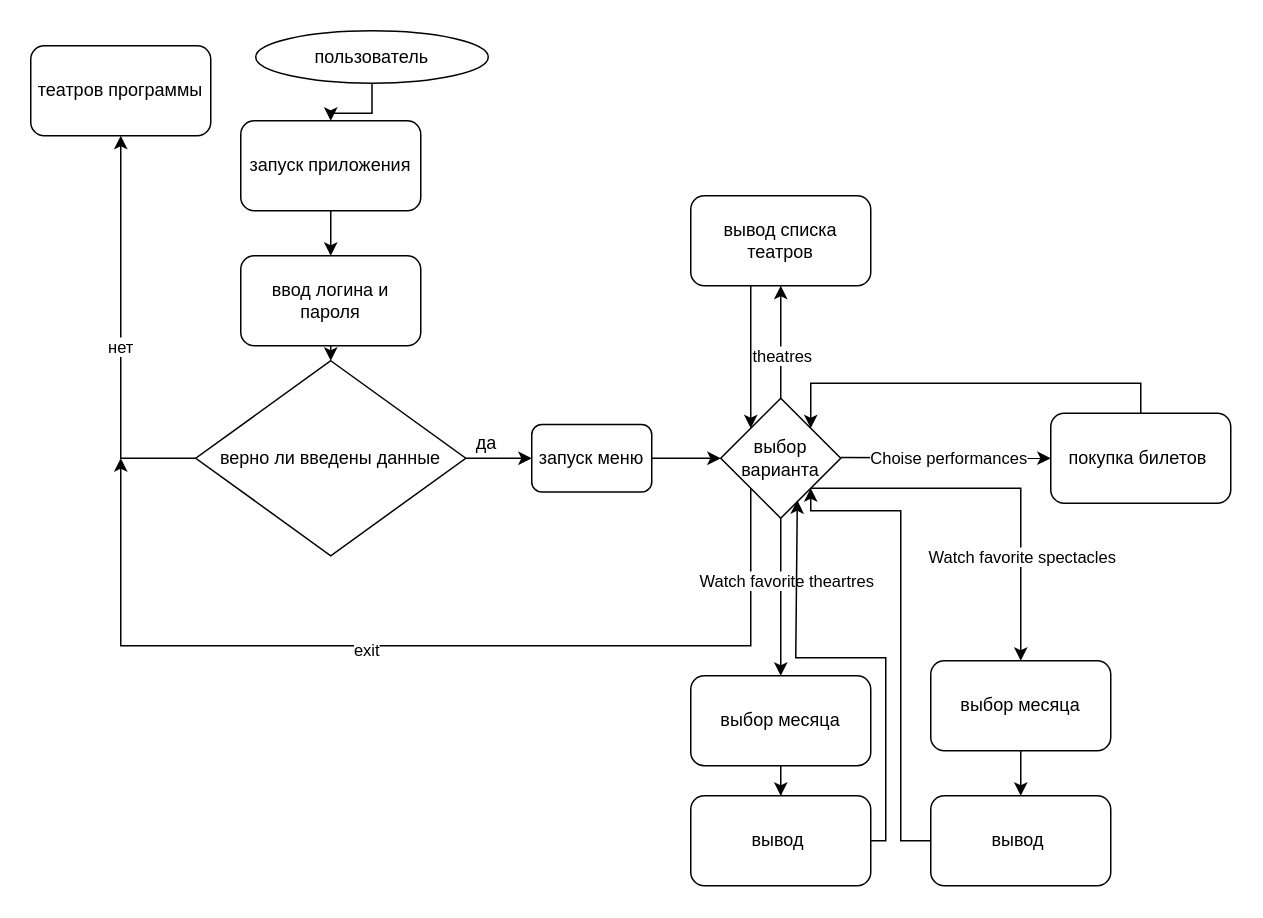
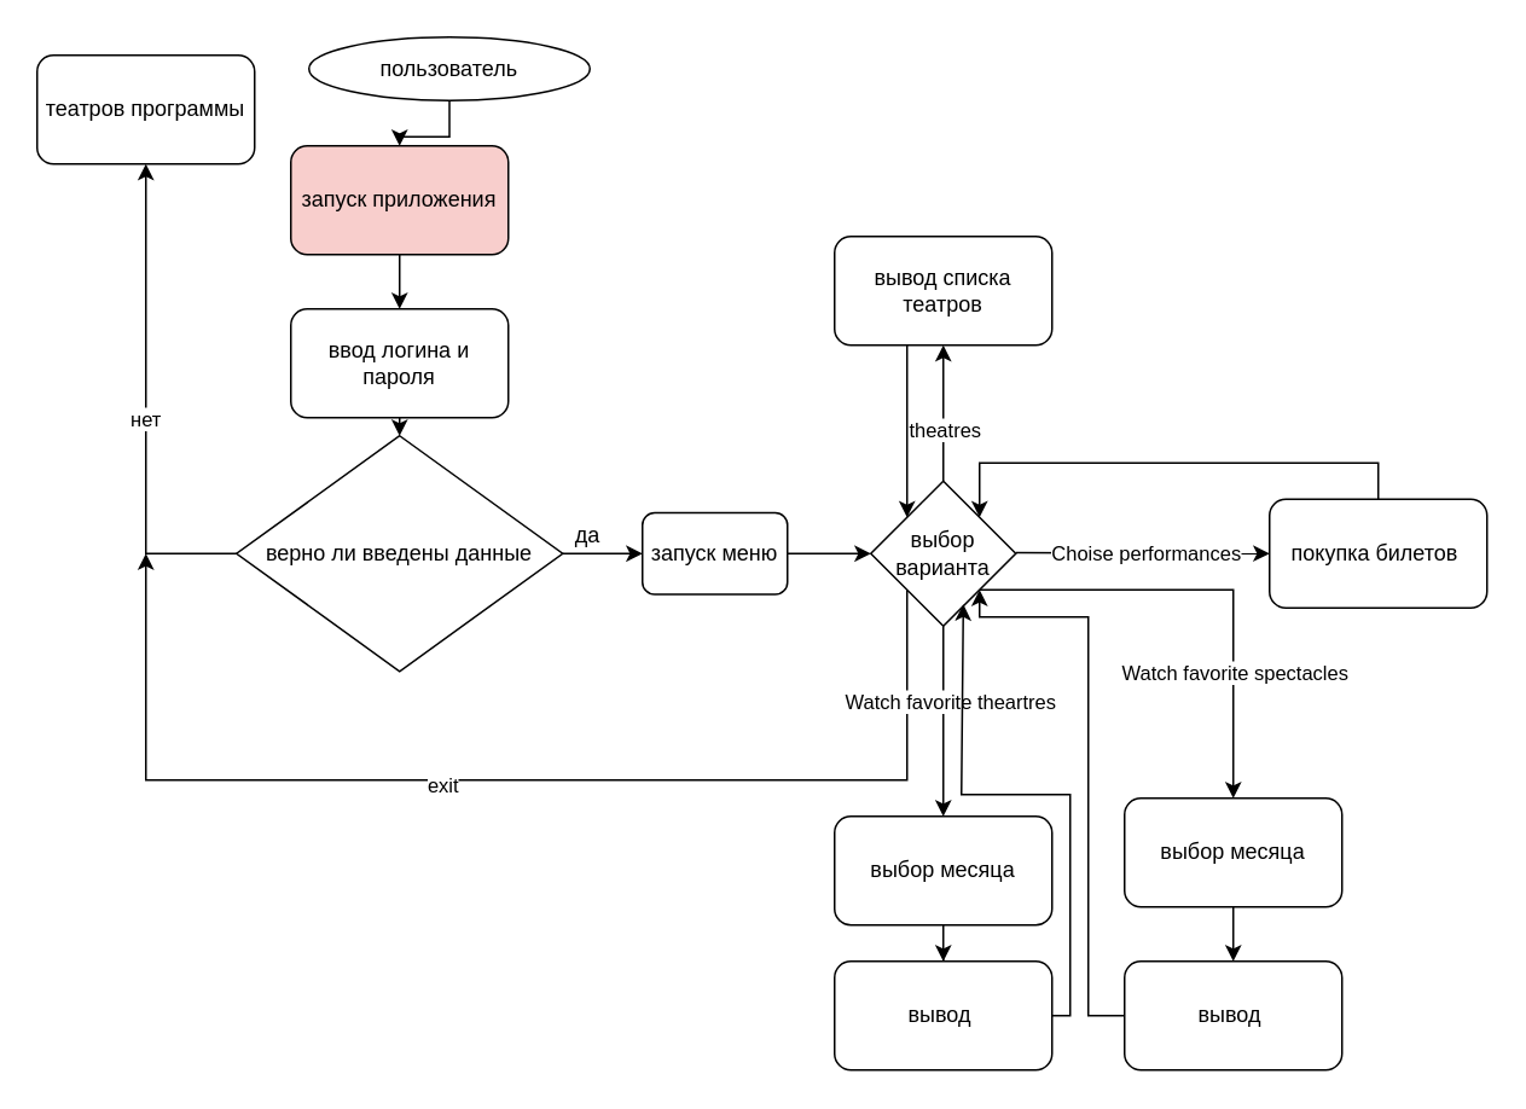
  <mxCell id="0" />
  <mxCell id="1" parent="0" />
  <mxCell id="2" style="edgeStyle=orthogonalEdgeStyle;rounded=0;orthogonalLoop=1;jettySize=auto;html=1;entryX=0.5;entryY=0;entryDx=0;entryDy=0;" edge="1" parent="1" source="3" target="5"><mxGeometry relative="1" as="geometry" /></mxCell>
  <mxCell id="3" value="пользователь" style="ellipse;whiteSpace=wrap;html=1;" vertex="1" parent="1"><mxGeometry x="170" y="20" width="155" height="35" as="geometry" /></mxCell>
  <mxCell id="4" style="edgeStyle=orthogonalEdgeStyle;rounded=0;orthogonalLoop=1;jettySize=auto;html=1;entryX=0.5;entryY=0;entryDx=0;entryDy=0;" edge="1" parent="1" source="5" target="7"><mxGeometry relative="1" as="geometry"><mxPoint x="220" y="190" as="targetPoint" /></mxGeometry></mxCell>
- <mxCell id="5" value="запуск приложения" style="rounded=1;whiteSpace=wrap;html=1;" vertex="1" parent="1"><mxGeometry x="160" y="80" width="120" height="60" as="geometry" /></mxCell>
+ <mxCell id="5" value="запуск приложения" style="rounded=1;whiteSpace=wrap;html=1;fillColor=#f8cecc;" vertex="1" parent="1"><mxGeometry x="160" y="80" width="120" height="60" as="geometry" /></mxCell>
  <mxCell id="6" style="edgeStyle=orthogonalEdgeStyle;rounded=0;orthogonalLoop=1;jettySize=auto;html=1;exitX=0.5;exitY=1;exitDx=0;exitDy=0;entryX=0.5;entryY=0;entryDx=0;entryDy=0;" edge="1" parent="1" source="7" target="11"><mxGeometry relative="1" as="geometry" /></mxCell>
  <mxCell id="7" value="ввод логина и пароля" style="rounded=1;whiteSpace=wrap;html=1;" vertex="1" parent="1"><mxGeometry x="160" y="170" width="120" height="60" as="geometry" /></mxCell>
  <mxCell id="8" style="edgeStyle=orthogonalEdgeStyle;rounded=0;orthogonalLoop=1;jettySize=auto;html=1;" edge="1" parent="1" source="11" target="12"><mxGeometry relative="1" as="geometry"><mxPoint x="80" y="110" as="targetPoint" /><Array as="points"><mxPoint x="80" y="305" /></Array></mxGeometry></mxCell>
  <mxCell id="9" value="нет" style="edgeLabel;html=1;align=center;verticalAlign=middle;resizable=0;points=[];" vertex="1" connectable="0" parent="8"><mxGeometry x="-0.057" y="1" relative="1" as="geometry"><mxPoint as="offset" /></mxGeometry></mxCell>
  <mxCell id="10" style="edgeStyle=orthogonalEdgeStyle;rounded=0;orthogonalLoop=1;jettySize=auto;html=1;exitX=1;exitY=0.5;exitDx=0;exitDy=0;entryX=0;entryY=0.5;entryDx=0;entryDy=0;" edge="1" parent="1" source="11" target="14"><mxGeometry relative="1" as="geometry" /></mxCell>
  <mxCell id="11" value="верно ли введены данные" style="rhombus;whiteSpace=wrap;html=1;" vertex="1" parent="1"><mxGeometry x="130" y="240" width="180" height="130" as="geometry" /></mxCell>
  <mxCell id="12" value="театров программы" style="rounded=1;whiteSpace=wrap;html=1;" vertex="1" parent="1"><mxGeometry y="30" width="120" height="60" as="geometry" x="20" /></mxCell>
  <mxCell id="13" style="edgeStyle=orthogonalEdgeStyle;rounded=0;orthogonalLoop=1;jettySize=auto;html=1;exitX=1;exitY=0.5;exitDx=0;exitDy=0;entryX=0;entryY=0.5;entryDx=0;entryDy=0;" edge="1" parent="1" source="14" target="25"><mxGeometry relative="1" as="geometry" /></mxCell>
  <mxCell id="14" value="запуск меню" style="rounded=1;whiteSpace=wrap;html=1;" vertex="1" parent="1"><mxGeometry x="354" y="282.5" width="80" height="45" as="geometry" /></mxCell>
  <mxCell id="15" style="edgeStyle=orthogonalEdgeStyle;rounded=0;orthogonalLoop=1;jettySize=auto;html=1;exitX=0;exitY=1;exitDx=0;exitDy=0;" edge="1" parent="1" source="25"><mxGeometry relative="1" as="geometry"><mxPoint x="80" y="305" as="targetPoint" /><Array as="points"><mxPoint x="500" y="430" /><mxPoint x="80" y="430" /></Array></mxGeometry></mxCell>
  <mxCell id="16" value="exit" style="edgeLabel;html=1;align=center;verticalAlign=middle;resizable=0;points=[];" vertex="1" connectable="0" parent="15"><mxGeometry x="0.114" y="2" relative="1" as="geometry"><mxPoint as="offset" /></mxGeometry></mxCell>
  <mxCell id="17" style="edgeStyle=orthogonalEdgeStyle;rounded=0;orthogonalLoop=1;jettySize=auto;html=1;exitX=0.5;exitY=0;exitDx=0;exitDy=0;entryX=0.5;entryY=1;entryDx=0;entryDy=0;" edge="1" parent="1" source="25" target="28"><mxGeometry relative="1" as="geometry"><mxPoint x="520" y="150" as="targetPoint" /></mxGeometry></mxCell>
  <mxCell id="18" value="theatres" style="edgeLabel;html=1;align=center;verticalAlign=middle;resizable=0;points=[];" vertex="1" connectable="0" parent="17"><mxGeometry x="-0.235" relative="1" as="geometry"><mxPoint as="offset" /></mxGeometry></mxCell>
  <mxCell id="19" style="edgeStyle=orthogonalEdgeStyle;rounded=0;orthogonalLoop=1;jettySize=auto;html=1;exitX=1;exitY=0.5;exitDx=0;exitDy=0;entryX=0;entryY=0.5;entryDx=0;entryDy=0;" edge="1" parent="1" target="30"><mxGeometry relative="1" as="geometry"><mxPoint x="690" y="440" as="targetPoint" /><mxPoint x="560" y="304.5" as="sourcePoint" /></mxGeometry></mxCell>
  <mxCell id="20" value="Choise performances" style="edgeLabel;html=1;align=center;verticalAlign=middle;resizable=0;points=[];" vertex="1" connectable="0" parent="19"><mxGeometry x="0.3" y="3" relative="1" as="geometry"><mxPoint x="-20" y="3" as="offset" /></mxGeometry></mxCell>
  <mxCell id="21" style="edgeStyle=orthogonalEdgeStyle;rounded=0;orthogonalLoop=1;jettySize=auto;html=1;entryX=0.5;entryY=0;entryDx=0;entryDy=0;" edge="1" parent="1" source="25" target="32"><mxGeometry relative="1" as="geometry" /></mxCell>
  <mxCell id="22" value="Watch favorite theartres" style="edgeLabel;html=1;align=center;verticalAlign=middle;resizable=0;points=[];" vertex="1" connectable="0" parent="21"><mxGeometry x="-0.219" y="3" relative="1" as="geometry"><mxPoint as="offset" /></mxGeometry></mxCell>
  <mxCell id="23" style="edgeStyle=orthogonalEdgeStyle;rounded=0;orthogonalLoop=1;jettySize=auto;html=1;exitX=1;exitY=1;exitDx=0;exitDy=0;entryX=0.5;entryY=0;entryDx=0;entryDy=0;" edge="1" parent="1" source="25" target="36"><mxGeometry relative="1" as="geometry"><mxPoint x="680" y="430" as="targetPoint" /><Array as="points"><mxPoint x="680" y="325" /></Array></mxGeometry></mxCell>
  <mxCell id="24" value="Watch favorite spectacles" style="edgeLabel;html=1;align=center;verticalAlign=middle;resizable=0;points=[];" vertex="1" connectable="0" parent="23"><mxGeometry x="-0.31" y="-1" relative="1" as="geometry"><mxPoint x="52" y="44" as="offset" /></mxGeometry></mxCell>
  <mxCell id="25" value="выбор варианта" style="rhombus;whiteSpace=wrap;html=1;" vertex="1" parent="1"><mxGeometry x="480" y="265" width="80" height="80" as="geometry" /></mxCell>
  <mxCell id="26" value="да" style="text;html=1;strokeColor=none;fillColor=none;align=center;verticalAlign=middle;whiteSpace=wrap;rounded=0;" vertex="1" parent="1"><mxGeometry x="294" y="280" width="60" height="30" as="geometry" /></mxCell>
  <mxCell id="27" style="edgeStyle=orthogonalEdgeStyle;rounded=0;orthogonalLoop=1;jettySize=auto;html=1;entryX=0;entryY=0;entryDx=0;entryDy=0;" edge="1" parent="1" source="28" target="25"><mxGeometry relative="1" as="geometry"><mxPoint x="440" y="210" as="targetPoint" /><Array as="points"><mxPoint x="500" y="200" /><mxPoint x="500" y="200" /></Array></mxGeometry></mxCell>
  <mxCell id="28" value="вывод списка театров" style="rounded=1;whiteSpace=wrap;html=1;" vertex="1" parent="1"><mxGeometry x="460" y="130" width="120" height="60" as="geometry" /></mxCell>
  <mxCell id="29" style="edgeStyle=orthogonalEdgeStyle;rounded=0;orthogonalLoop=1;jettySize=auto;html=1;entryX=1;entryY=0;entryDx=0;entryDy=0;" edge="1" parent="1" source="30" target="25"><mxGeometry relative="1" as="geometry"><mxPoint x="700" y="260" as="targetPoint" /><Array as="points"><mxPoint x="760" y="255" /><mxPoint x="540" y="255" /></Array></mxGeometry></mxCell>
  <mxCell id="30" value="покупка билетов&amp;nbsp;" style="rounded=1;whiteSpace=wrap;html=1;" vertex="1" parent="1"><mxGeometry x="700" y="275" width="120" height="60" as="geometry" /></mxCell>
  <mxCell id="31" style="edgeStyle=orthogonalEdgeStyle;rounded=0;orthogonalLoop=1;jettySize=auto;html=1;entryX=0.5;entryY=0;entryDx=0;entryDy=0;" edge="1" parent="1" source="32" target="34"><mxGeometry relative="1" as="geometry"><mxPoint x="520" y="560" as="targetPoint" /></mxGeometry></mxCell>
  <mxCell id="32" value="выбор месяца" style="rounded=1;whiteSpace=wrap;html=1;" vertex="1" parent="1"><mxGeometry x="460" y="450" width="120" height="60" as="geometry" /></mxCell>
  <mxCell id="33" style="edgeStyle=orthogonalEdgeStyle;rounded=0;orthogonalLoop=1;jettySize=auto;html=1;entryX=0.638;entryY=0.85;entryDx=0;entryDy=0;entryPerimeter=0;" edge="1" parent="1" source="34" target="25"><mxGeometry relative="1" as="geometry"><mxPoint x="530" y="340" as="targetPoint" /><Array as="points"><mxPoint x="590" y="560" /><mxPoint x="590" y="438" /><mxPoint x="530" y="438" /></Array></mxGeometry></mxCell>
  <mxCell id="34" value="вывод&amp;nbsp;" style="rounded=1;whiteSpace=wrap;html=1;" vertex="1" parent="1"><mxGeometry x="460" y="530" width="120" height="60" as="geometry" /></mxCell>
  <mxCell id="35" style="edgeStyle=orthogonalEdgeStyle;rounded=0;orthogonalLoop=1;jettySize=auto;html=1;exitX=0.5;exitY=1;exitDx=0;exitDy=0;entryX=0.5;entryY=0;entryDx=0;entryDy=0;" edge="1" parent="1" source="36" target="38"><mxGeometry relative="1" as="geometry" /></mxCell>
  <mxCell id="36" value="выбор месяца" style="rounded=1;whiteSpace=wrap;html=1;" vertex="1" parent="1"><mxGeometry x="620" y="440" width="120" height="60" as="geometry" /></mxCell>
  <mxCell id="37" style="edgeStyle=orthogonalEdgeStyle;rounded=0;orthogonalLoop=1;jettySize=auto;html=1;entryX=1;entryY=1;entryDx=0;entryDy=0;" edge="1" parent="1" source="38" target="25"><mxGeometry relative="1" as="geometry"><mxPoint x="600" y="350" as="targetPoint" /><Array as="points"><mxPoint x="600" y="560" /><mxPoint x="600" y="340" /><mxPoint x="540" y="340" /></Array></mxGeometry></mxCell>
  <mxCell id="38" value="вывод&amp;nbsp;" style="rounded=1;whiteSpace=wrap;html=1;" vertex="1" parent="1"><mxGeometry x="620" y="530" width="120" height="60" as="geometry" /></mxCell>
